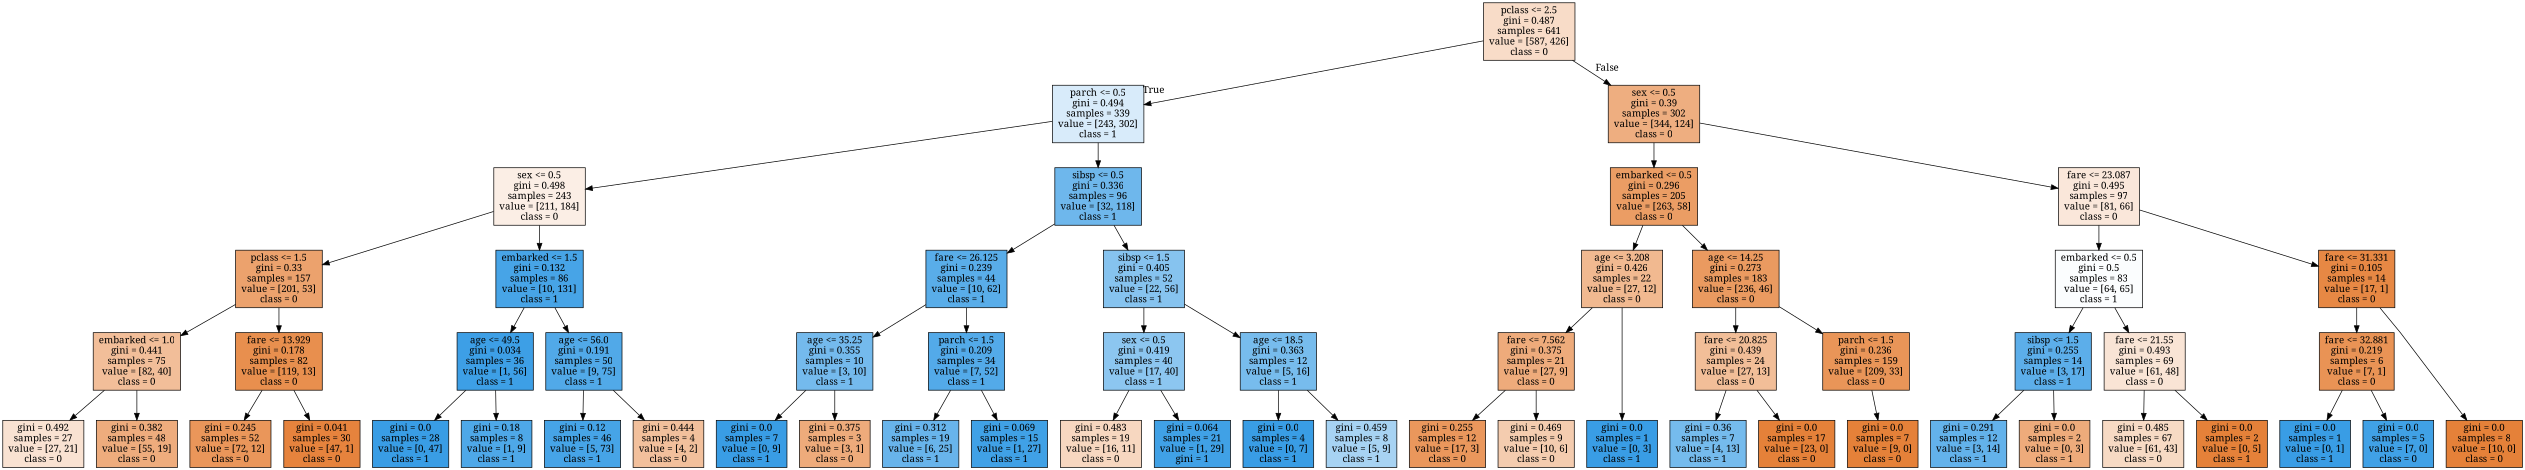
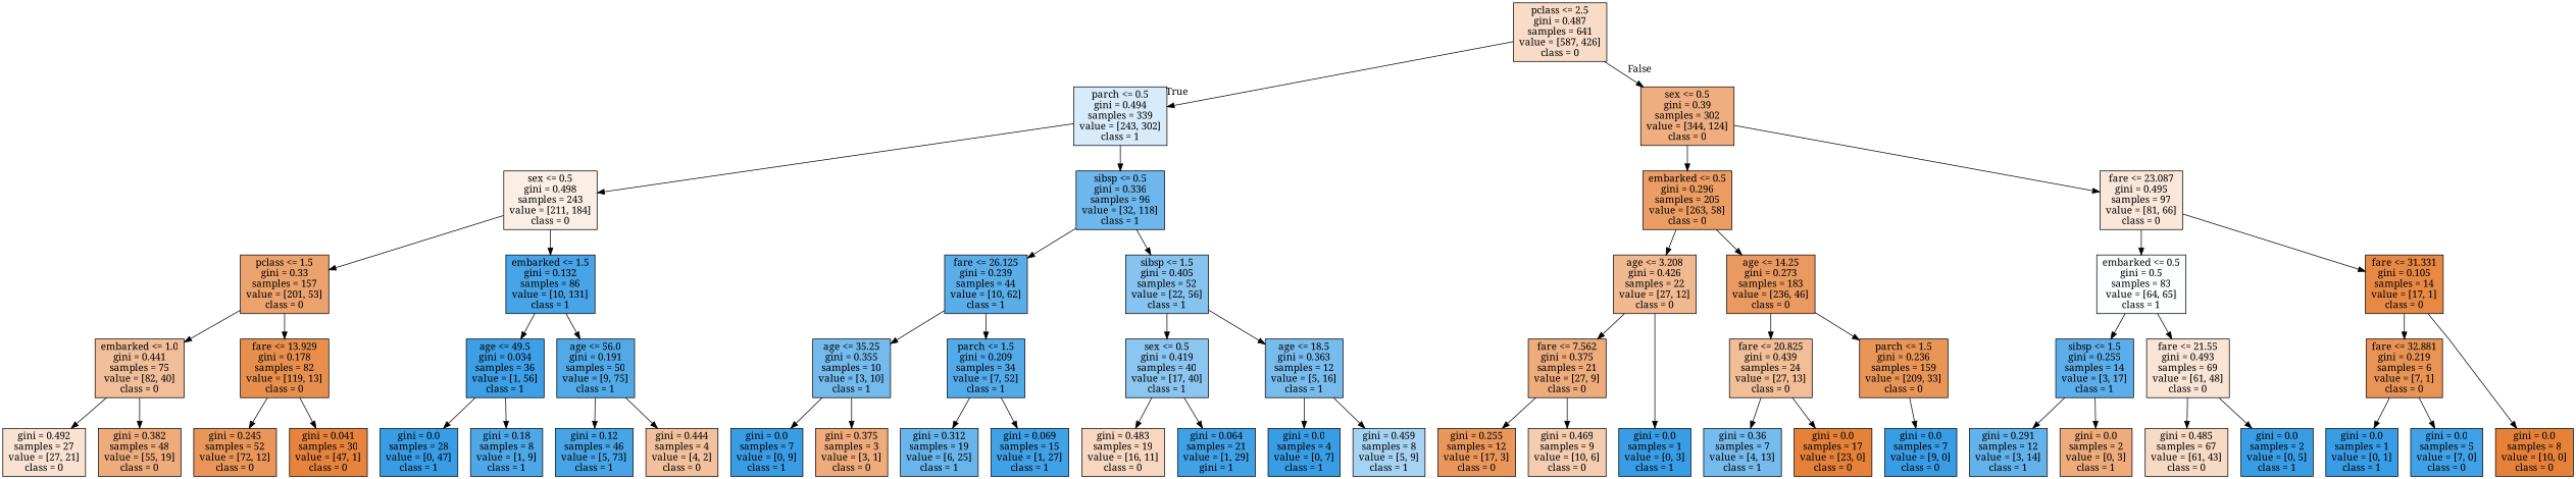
  digraph {
    fontname="Noto Serif"
    ranksep=equally
    splines=polyline
    node [color=black fillcolor="#399de5ff" fontname="Noto Serif" shape=box style=filled]
    edge [fontname="Noto Serif"]
    n1 [fillcolor="#e5813946" label="pclass <= 2.5\ngini = 0.487\nsamples = 641\nvalue = [587, 426]\nclass = 0"]
    n2 [fillcolor="#399de532" label="parch <= 0.5\ngini = 0.494\nsamples = 339\nvalue = [243, 302]\nclass = 1"]
    n3 [fillcolor="#e58139a3" label="sex <= 0.5\ngini = 0.39\nsamples = 302\nvalue = [344, 124]\nclass = 0"]
    n4 [fillcolor="#e5813921" label="sex <= 0.5\ngini = 0.498\nsamples = 243\nvalue = [211, 184]\nclass = 0"]
    n5 [fillcolor="#399de5ba" label="sibsp <= 0.5\ngini = 0.336\nsamples = 96\nvalue = [32, 118]\nclass = 1"]
    n6 [fillcolor="#e58139c7" label="embarked <= 0.5\ngini = 0.296\nsamples = 205\nvalue = [263, 58]\nclass = 0"]
    n7 [fillcolor="#e581392f" label="fare <= 23.087\ngini = 0.495\nsamples = 97\nvalue = [81, 66]\nclass = 0"]
    n8 [fillcolor="#e58139bc" label="pclass <= 1.5\ngini = 0.33\nsamples = 157\nvalue = [201, 53]\nclass = 0"]
    n9 [fillcolor="#399de5ec" label="embarked <= 1.5\ngini = 0.132\nsamples = 86\nvalue = [10, 131]\nclass = 1"]
    n10 [fillcolor="#399de5d6" label="fare <= 26.125\ngini = 0.239\nsamples = 44\nvalue = [10, 62]\nclass = 1"]
    n11 [fillcolor="#399de59b" label="sibsp <= 1.5\ngini = 0.405\nsamples = 52\nvalue = [22, 56]\nclass = 1"]
    n12 [fillcolor="#e581398e" label="age <= 3.208\ngini = 0.426\nsamples = 22\nvalue = [27, 12]\nclass = 0"]
    n13 [fillcolor="#e58139cd" label="age <= 14.25\ngini = 0.273\nsamples = 183\nvalue = [236, 46]\nclass = 0"]
    n14 [fillcolor="#399de504" label="embarked <= 0.5\ngini = 0.5\nsamples = 83\nvalue = [64, 65]\nclass = 1"]
    n15 [fillcolor="#e58139f0" label="fare <= 31.331\ngini = 0.105\nsamples = 14\nvalue = [17, 1]\nclass = 0"]
    n16 [fillcolor="#e5813983" label="embarked <= 1.0\ngini = 0.441\nsamples = 75\nvalue = [82, 40]\nclass = 0"]
    n17 [fillcolor="#e58139e3" label="fare <= 13.929\ngini = 0.178\nsamples = 82\nvalue = [119, 13]\nclass = 0"]
    n18 [fillcolor="#399de5fa" label="age <= 49.5\ngini = 0.034\nsamples = 36\nvalue = [1, 56]\nclass = 1"]
    n19 [fillcolor="#399de5e0" label="age <= 56.0\ngini = 0.191\nsamples = 50\nvalue = [9, 75]\nclass = 1"]
    n20 [fillcolor="#399de5b3" label="age <= 35.25\ngini = 0.355\nsamples = 10\nvalue = [3, 10]\nclass = 1"]
    n21 [fillcolor="#399de5dd" label="parch <= 1.5\ngini = 0.209\nsamples = 34\nvalue = [7, 52]\nclass = 1"]
    n22 [fillcolor="#399de593" label="sex <= 0.5\ngini = 0.419\nsamples = 40\nvalue = [17, 40]\nclass = 1"]
    n23 [fillcolor="#399de5af" label="age <= 18.5\ngini = 0.363\nsamples = 12\nvalue = [5, 16]\nclass = 1"]
    n24 [fillcolor="#e58139aa" label="fare <= 7.562\ngini = 0.375\nsamples = 21\nvalue = [27, 9]\nclass = 0"]
    n25 [fillcolor="#e5813984" label="fare <= 20.825\ngini = 0.439\nsamples = 24\nvalue = [27, 13]\nclass = 0"]
    n26 [fillcolor="#e58139d7" label="parch <= 1.5\ngini = 0.236\nsamples = 159\nvalue = [209, 33]\nclass = 0"]
    n27 [fillcolor="#399de5d2" label="sibsp <= 1.5\ngini = 0.255\nsamples = 14\nvalue = [3, 17]\nclass = 1"]
    n28 [fillcolor="#e5813936" label="fare <= 21.55\ngini = 0.493\nsamples = 69\nvalue = [61, 48]\nclass = 0"]
    n29 [fillcolor="#e58139db" label="fare <= 32.881\ngini = 0.219\nsamples = 6\nvalue = [7, 1]\nclass = 0"]
    n30 [fillcolor="#e5813939" label="gini = 0.492\nsamples = 27\nvalue = [27, 21]\nclass = 0"]
    n31 [fillcolor="#e58139a7" label="gini = 0.382\nsamples = 48\nvalue = [55, 19]\nclass = 0"]
    n32 [fillcolor="#e58139d4" label="gini = 0.245\nsamples = 52\nvalue = [72, 12]\nclass = 0"]
    n33 [fillcolor="#e58139fa" label="gini = 0.041\nsamples = 30\nvalue = [47, 1]\nclass = 0"]
    n34 [label="gini = 0.0\nsamples = 28\nvalue = [0, 47]\nclass = 1"]
    n35 [fillcolor="#399de5e3" label="gini = 0.18\nsamples = 8\nvalue = [1, 9]\nclass = 1"]
    n36 [fillcolor="#399de5ee" label="gini = 0.12\nsamples = 46\nvalue = [5, 73]\nclass = 1"]
    n37 [fillcolor="#e581397f" label="gini = 0.444\nsamples = 4\nvalue = [4, 2]\nclass = 0"]
    n38 [label="gini = 0.0\nsamples = 7\nvalue = [0, 9]\nclass = 1"]
    n39 [fillcolor="#e58139aa" label="gini = 0.375\nsamples = 3\nvalue = [3, 1]\nclass = 0"]
    n40 [fillcolor="#399de5c2" label="gini = 0.312\nsamples = 19\nvalue = [6, 25]\nclass = 1"]
    n41 [fillcolor="#399de5f6" label="gini = 0.069\nsamples = 15\nvalue = [1, 27]\nclass = 1"]
    n42 [fillcolor="#e5813950" label="gini = 0.483\nsamples = 19\nvalue = [16, 11]\nclass = 0"]
    n43 [fillcolor="#399de5f6" label="gini = 0.064\nsamples = 21\nvalue = [1, 29]\ngini = 1"]
    n44 [label="gini = 0.0\nsamples = 4\nvalue = [0, 7]\nclass = 1"]
    n45 [fillcolor="#399de571" label="gini = 0.459\nsamples = 8\nvalue = [5, 9]\nclass = 1"]
    n46 [label="gini = 0.0\nsamples = 1\nvalue = [0, 3]\nclass = 1"]
    n47 [fillcolor="#e58139d2" label="gini = 0.255\nsamples = 12\nvalue = [17, 3]\nclass = 0"]
    n48 [fillcolor="#e5813966" label="gini = 0.469\nsamples = 9\nvalue = [10, 6]\nclass = 0"]
    n49 [fillcolor="#399de5b1" label="gini = 0.36\nsamples = 7\nvalue = [4, 13]\nclass = 1"]
    n50 [fillcolor="#e58139ff" label="gini = 0.0\nsamples = 17\nvalue = [23, 0]\nclass = 0"]
-   n51 [fillcolor="#e58139ff" label="gini = 0.0\nsamples = 7\nvalue = [9, 0]\nclass = 0"]
+   n51 [label="gini = 0.0\nsamples = 7\nvalue = [9, 0]\nclass = 0"]
    n52 [fillcolor="#399de5c8" label="gini = 0.291\nsamples = 12\nvalue = [3, 14]\nclass = 1"]
    n53 [fillcolor="#e58139aa" label="gini = 0.0\nsamples = 2\nvalue = [0, 3]\nclass = 1"]
    n54 [fillcolor="#e581394b" label="gini = 0.485\nsamples = 67\nvalue = [61, 43]\nclass = 0"]
-   n55 [fillcolor="#e58139ff" label="gini = 0.0\nsamples = 2\nvalue = [0, 5]\nclass = 1"]
+   n55 [label="gini = 0.0\nsamples = 2\nvalue = [0, 5]\nclass = 1"]
    n56 [fillcolor="#e58139ff" label="gini = 0.0\nsamples = 8\nvalue = [10, 0]\nclass = 0"]
    n57 [label="gini = 0.0\nsamples = 1\nvalue = [0, 1]\nclass = 1"]
    n58 [fillcolor="#399de5f6" label="gini = 0.0\nsamples = 5\nvalue = [7, 0]\nclass = 0"]
    subgraph sub_1 {
      rank=same
      n1
    }
    subgraph sub_2 {
      rank=same
      n2
      n3
    }
    subgraph sub_3 {
      rank=same
      n4
      n5
      n6
      n7
    }
    subgraph sub_4 {
      rank=same
      n8
      n9
      n10
      n11
      n12
      n13
      n14
      n15
    }
    subgraph sub_5 {
      rank=same
      n16
      n17
      n18
      n19
      n20
      n21
      n22
      n23
      n24
      n25
      n26
      n27
      n28
      n29
    }
    subgraph sub_6 {
      rank=same
      n30
      n31
      n32
      n33
      n34
      n35
      n36
      n37
      n38
      n39
      n40
      n41
      n42
      n43
      n44
      n45
      n46
      n47
      n48
      n49
      n50
      n51
      n52
      n53
      n54
      n55
      n56
      n57
      n58
    }
    n1 -> n2 [headlabel=True labelangle=45 labeldistance=2.5]
    n1 -> n3 [headlabel=False labelangle=-45 labeldistance=2.5]
    n2 -> n4
    n2 -> n5
    n3 -> n6
    n3 -> n7
    n4 -> n8
    n4 -> n9
    n5 -> n10
    n5 -> n11
    n6 -> n12
    n6 -> n13
    n7 -> n14
    n7 -> n15
    n8 -> n16
    n8 -> n17
    n9 -> n18
    n9 -> n19
    n10 -> n20
    n10 -> n21
    n11 -> n22
    n11 -> n23
    n12 -> n24
    n12 -> n46
    n13 -> n25
    n13 -> n26
    n14 -> n27
    n14 -> n28
    n15 -> n29
    n15 -> n56
    n16 -> n30
    n16 -> n31
    n17 -> n32
    n17 -> n33
    n18 -> n34
    n18 -> n35
    n19 -> n36
    n19 -> n37
    n20 -> n38
    n20 -> n39
    n21 -> n40
    n21 -> n41
    n22 -> n42
    n22 -> n43
    n23 -> n44
    n23 -> n45
    n24 -> n47
    n24 -> n48
    n25 -> n49
    n25 -> n50
    n26 -> n51
    n27 -> n52
    n27 -> n53
    n28 -> n54
    n28 -> n55
    n29 -> n57
    n29 -> n58
  }
